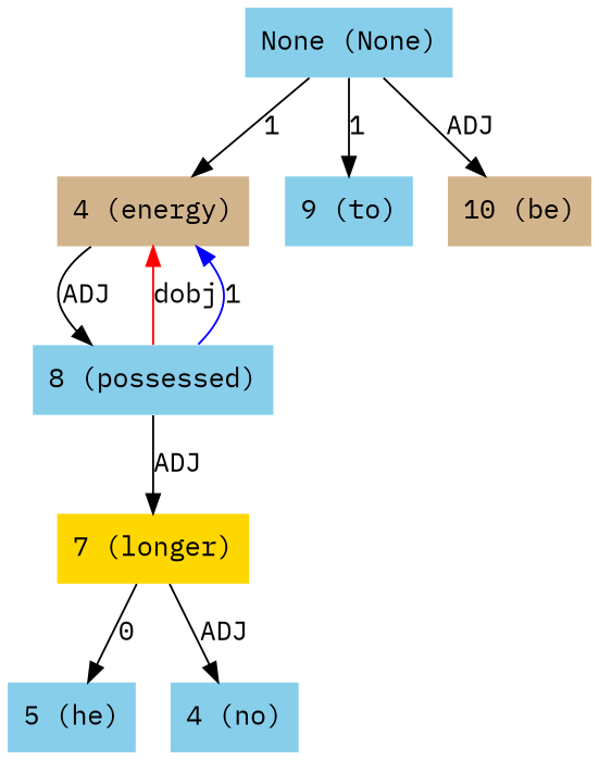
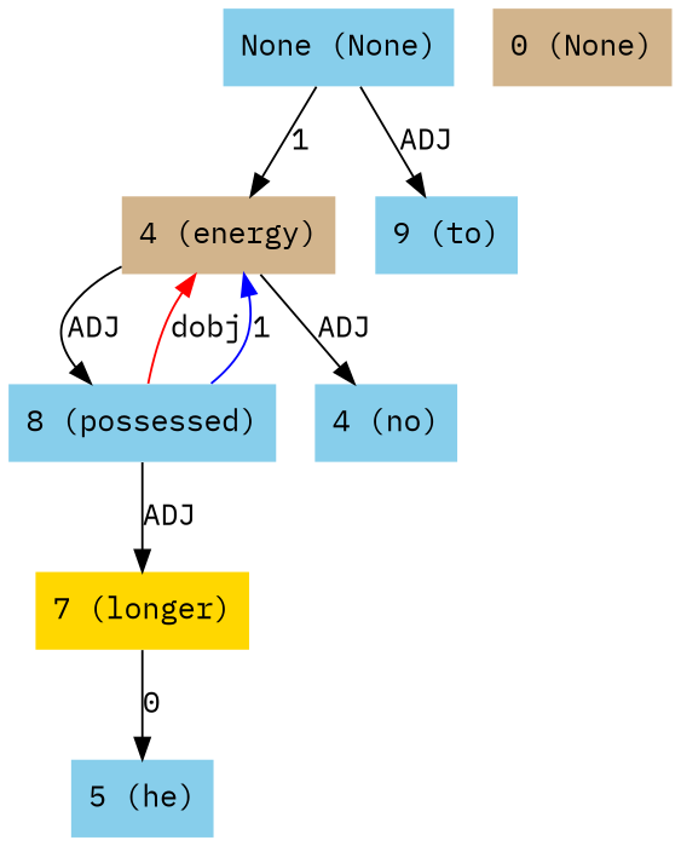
  digraph {
    fontname="IBM Plex Mono"
    node [color=gray40 fillcolor=skyblue fontname="IBM Plex Mono" shape=plaintext style=filled]
    edge [dir=forward fontname="IBM Plex Mono"]
    n1 [label="None (None)"]
    n2 [color=purple fillcolor=tan label="4 (energy)"]
    n3 [color=purple label="9 (to)"]
-   n4 [fillcolor=tan label="10 (be)"]
    n5 [color=brown label="8 (possessed)"]
    n6 [color=darkorange fillcolor=gold label="7 (longer)"]
+   n7 [color=brown fillcolor=tan label="0 (None)"]
    n8 [label="5 (he)"]
    n9 [label="4 (no)"]
    n1 -> n2 [label=1]
-   n1 -> n3 [label=1]
-   n1 -> n4 [label=ADJ]
+   n1 -> n3 [label=ADJ]
    n2 -> n5 [label=ADJ]
    n5 -> n2 [color=red label=dobj]
    n5 -> n2 [color=blue label=1]
    n5 -> n6 [label=ADJ]
    n6 -> n8 [label=0]
-   n6 -> n9 [label=ADJ]
+   n2 -> n9 [label=ADJ]
  }
